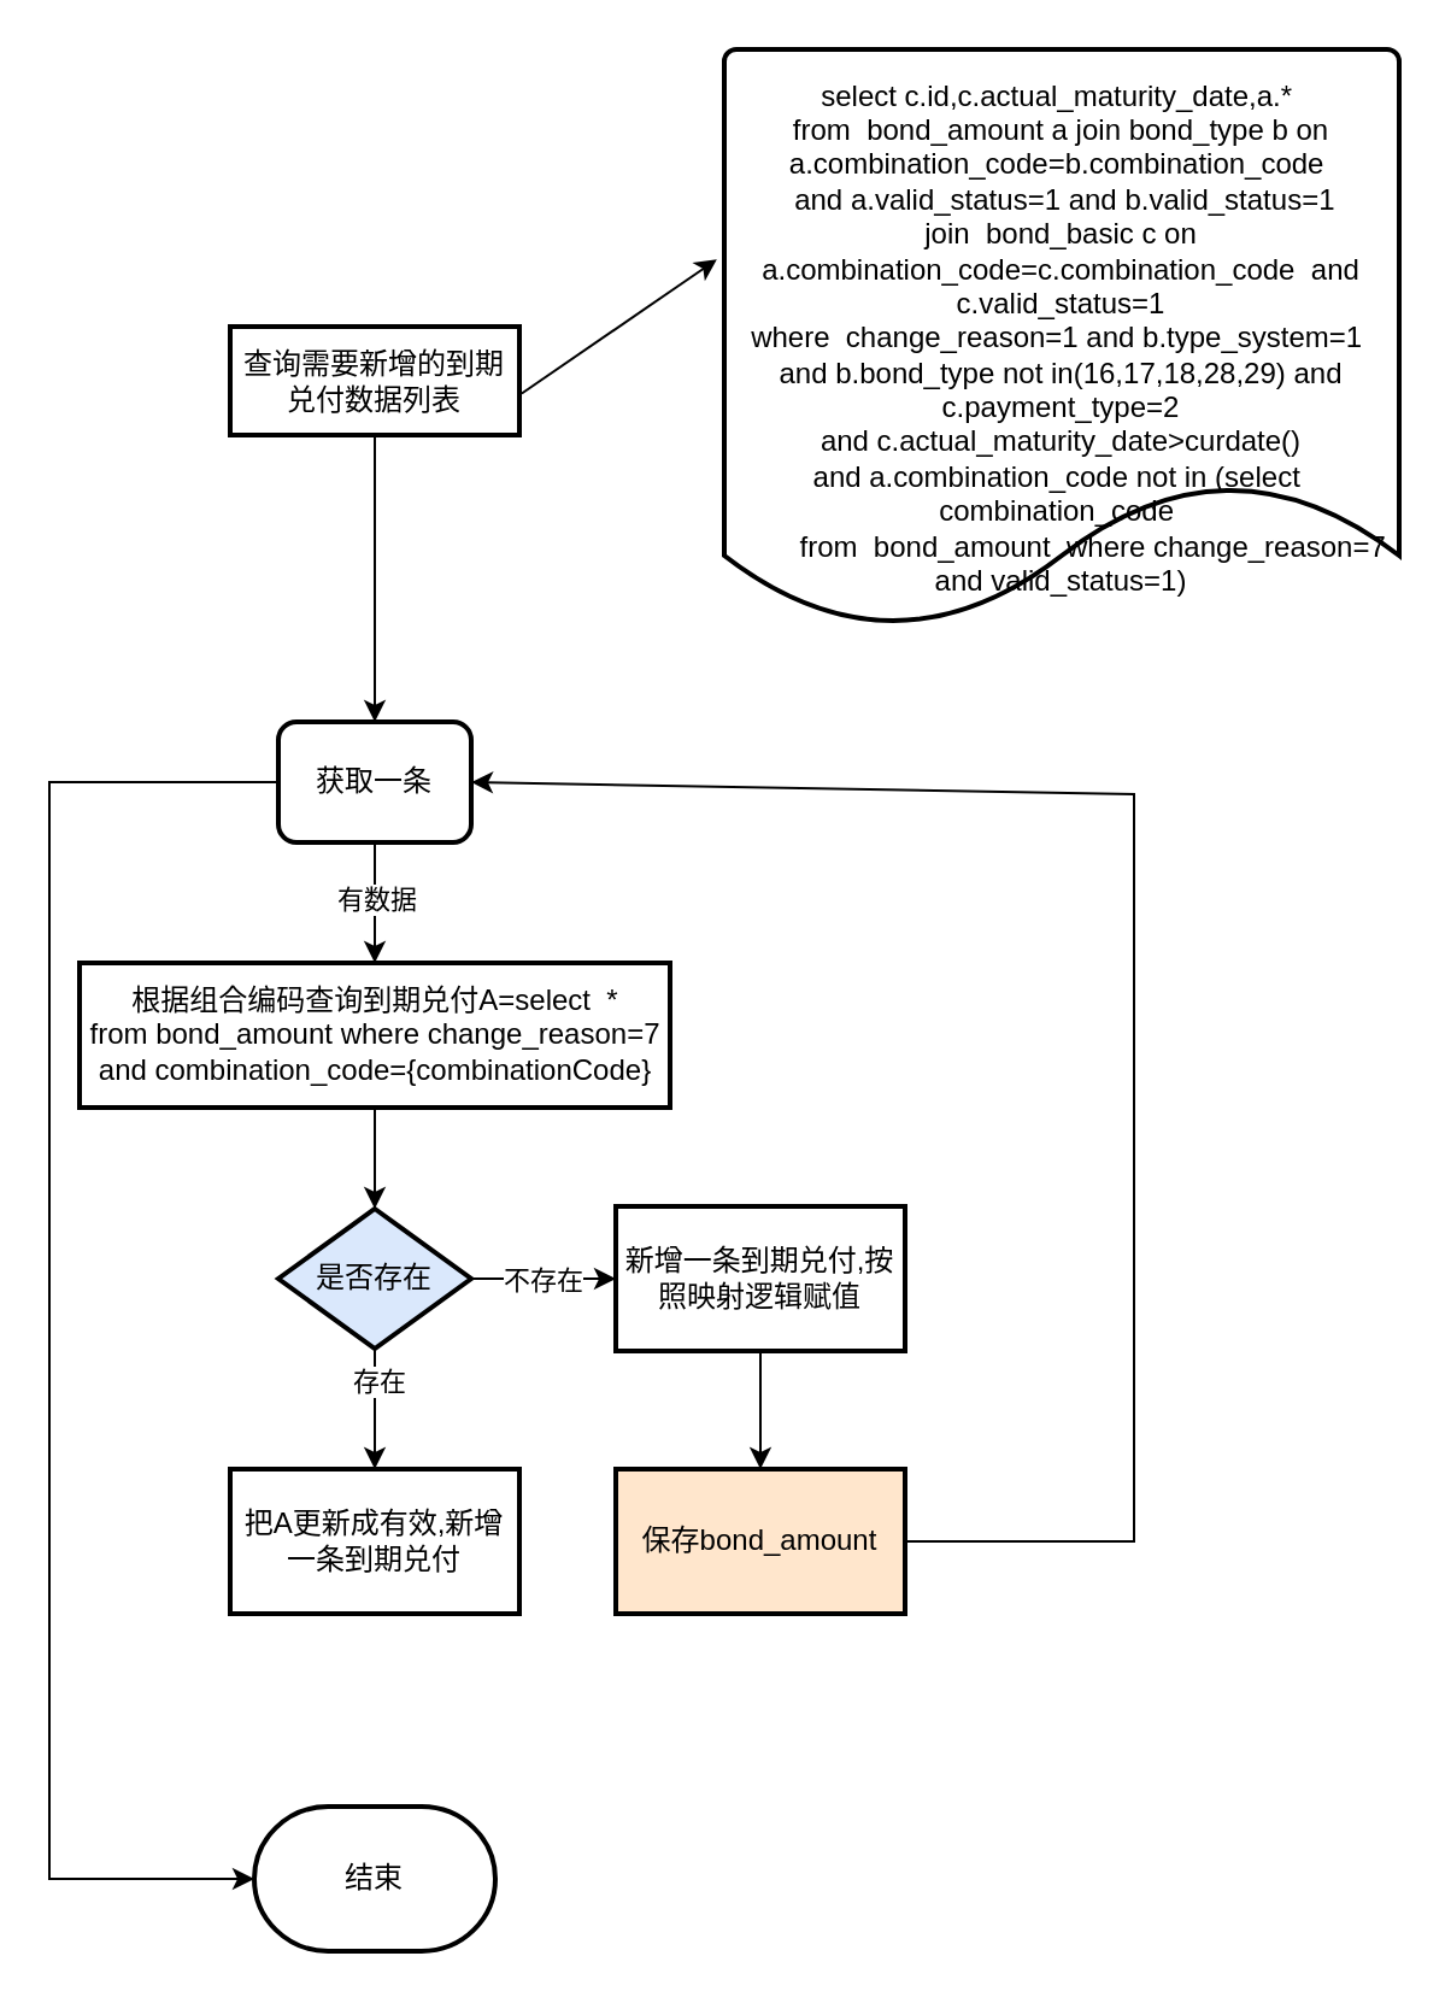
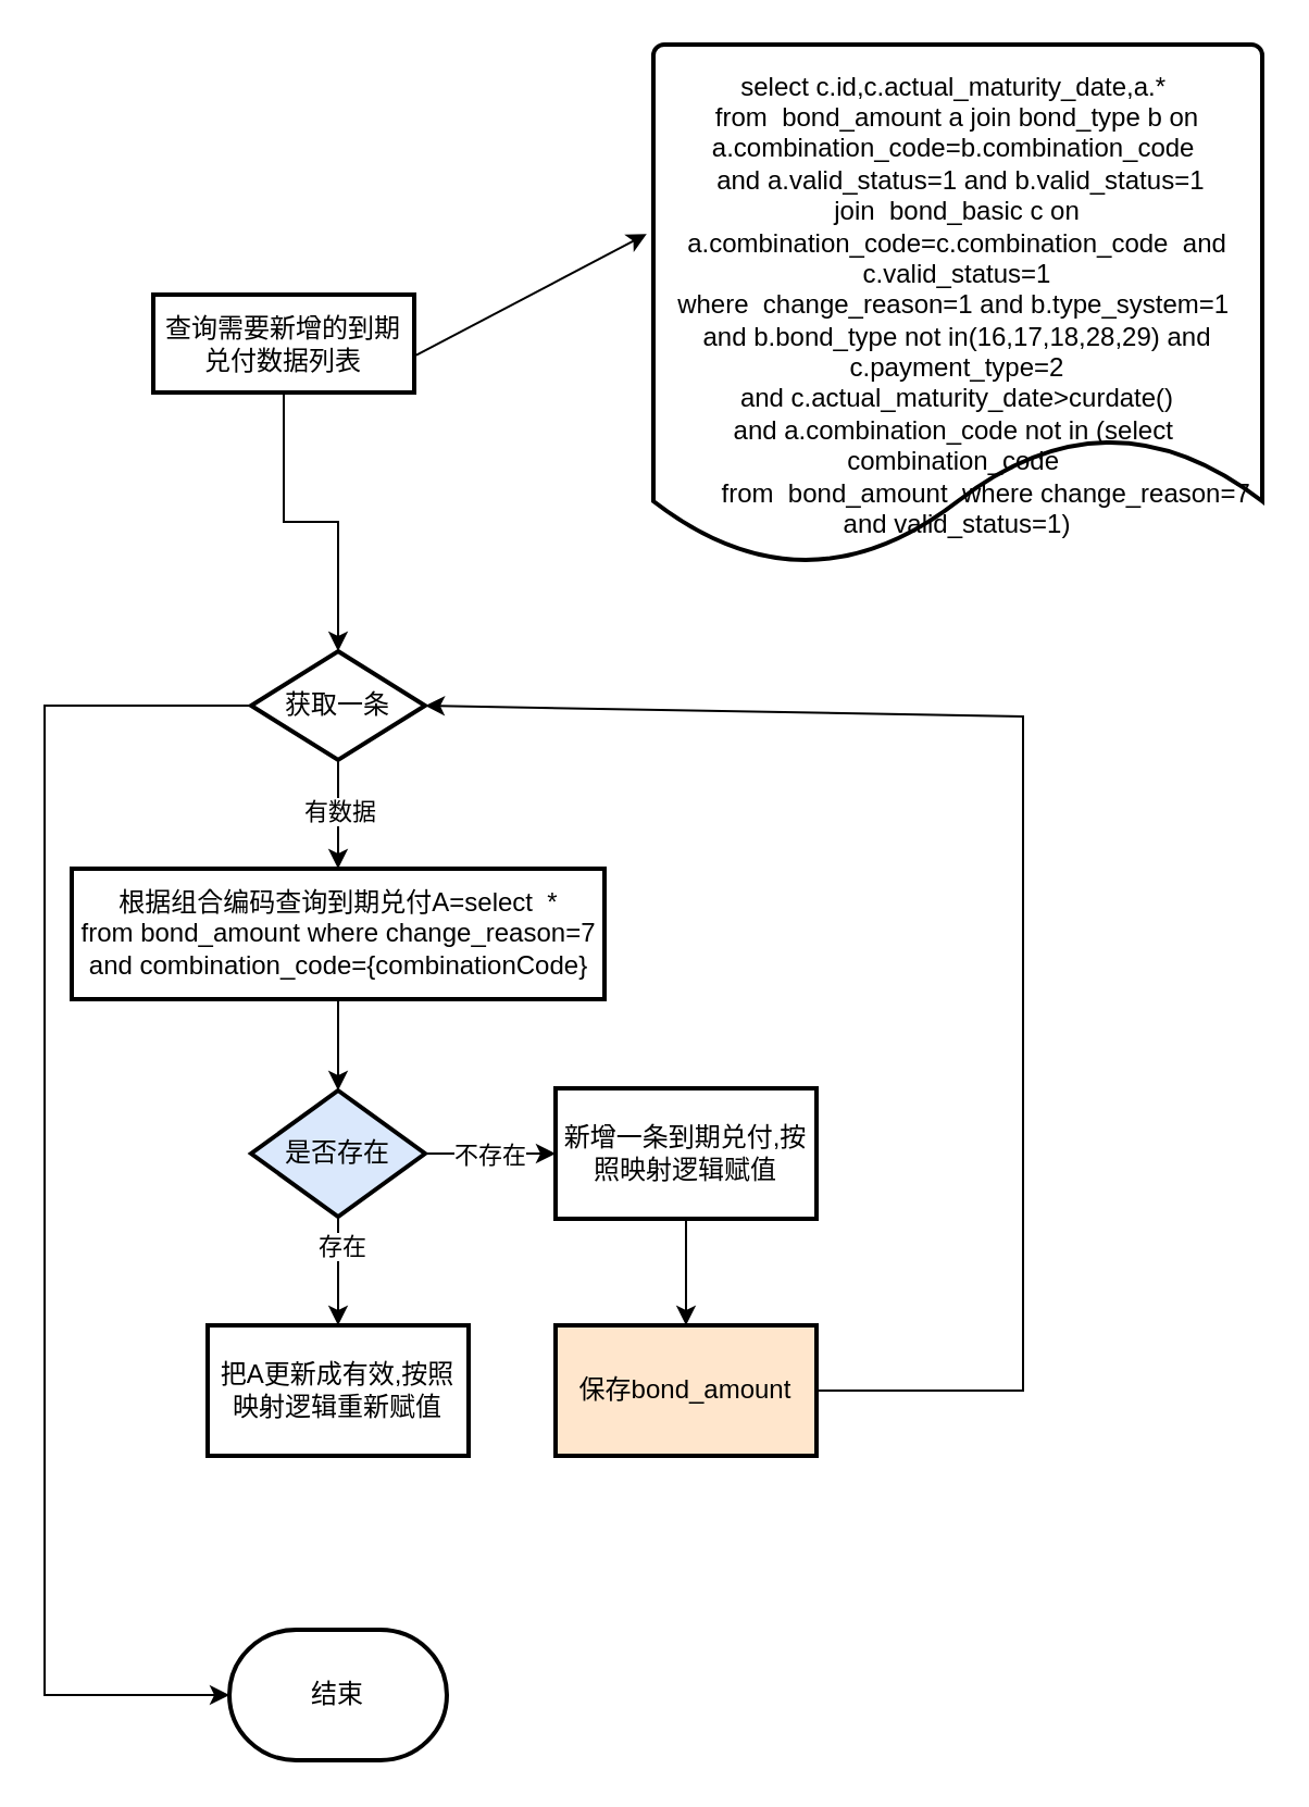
  <mxCell id="0" />
  <mxCell id="1" parent="0" />
  <mxCell id="2" value="" style="edgeStyle=orthogonalEdgeStyle;rounded=0;orthogonalLoop=1;jettySize=auto;html=1;" edge="1" parent="1" source="3" target="9"><mxGeometry relative="1" as="geometry" /></mxCell>
- <mxCell id="3" value="查询需要新增的到期兑付数据列表" style="whiteSpace=wrap;html=1;strokeWidth=2;" vertex="1" parent="1"><mxGeometry x="95" y="135" width="120" height="45" as="geometry" /></mxCell>
+ <mxCell id="3" value="查询需要新增的到期兑付数据列表" style="whiteSpace=wrap;html=1;strokeWidth=2;" vertex="1" parent="1"><mxGeometry x="70" y="135" width="120" height="45" as="geometry" /></mxCell>
  <mxCell id="4" value="&lt;div&gt;select c.id,c.actual_maturity_date,a.*&amp;nbsp;&lt;/div&gt;&lt;div&gt;from&amp;nbsp; bond_amount a join bond_type b on a.combination_code=b.combination_code&amp;nbsp;&lt;/div&gt;&lt;div&gt;&amp;nbsp;and a.valid_status=1 and b.valid_status=1&lt;/div&gt;&lt;div&gt;join&amp;nbsp; bond_basic c on a.combination_code=c.combination_code&amp;nbsp; and c.valid_status=1&lt;/div&gt;&lt;div&gt;where&amp;nbsp; change_reason=1 and b.type_system=1&amp;nbsp;&lt;/div&gt;&lt;div&gt;and b.bond_type not in(16,17,18,28,29) and c.payment_type=2&lt;/div&gt;&lt;div&gt;and c.actual_maturity_date&amp;gt;curdate()&lt;/div&gt;&lt;div&gt;and a.combination_code not in (select&amp;nbsp; combination_code&amp;nbsp;&lt;/div&gt;&lt;div&gt;&lt;span style=&quot;white-space: normal;&quot;&gt;&lt;span style=&quot;white-space:pre&quot;&gt;&#09;&lt;/span&gt;from&amp;nbsp; bond_amount&amp;nbsp; where change_reason=7 and valid_status=1)&lt;/span&gt;&lt;/div&gt;" style="strokeWidth=2;html=1;shape=mxgraph.flowchart.document2;whiteSpace=wrap;size=0.25;" vertex="1" parent="1"><mxGeometry x="300" y="20" width="280" height="240" as="geometry" /></mxCell>
  <mxCell id="5" value="" style="endArrow=classic;html=1;rounded=0;exitX=1.008;exitY=0.617;exitDx=0;exitDy=0;exitPerimeter=0;entryX=-0.011;entryY=0.363;entryDx=0;entryDy=0;entryPerimeter=0;" edge="1" parent="1" source="3" target="4"><mxGeometry width="50" height="50" relative="1" as="geometry"><mxPoint x="220" y="290" as="sourcePoint" /><mxPoint x="270" y="240" as="targetPoint" /></mxGeometry></mxCell>
  <mxCell id="6" value="" style="edgeStyle=orthogonalEdgeStyle;rounded=0;orthogonalLoop=1;jettySize=auto;html=1;" edge="1" parent="1" source="9" target="11"><mxGeometry relative="1" as="geometry" /></mxCell>
  <mxCell id="7" value="有数据" style="edgeLabel;html=1;align=center;verticalAlign=middle;resizable=0;points=[];" vertex="1" connectable="0" parent="6"><mxGeometry x="-0.093" relative="1" as="geometry"><mxPoint as="offset" /></mxGeometry></mxCell>
  <mxCell id="8" value="" style="edgeStyle=orthogonalEdgeStyle;rounded=0;orthogonalLoop=1;jettySize=auto;html=1;entryX=0;entryY=0.5;entryDx=0;entryDy=0;entryPerimeter=0;exitX=0;exitY=0.5;exitDx=0;exitDy=0;" edge="1" parent="1" source="9" target="22"><mxGeometry relative="1" as="geometry"><mxPoint x="55" y="324" as="targetPoint" /><Array as="points"><mxPoint x="20" y="324" /><mxPoint x="20" y="779" /></Array></mxGeometry></mxCell>
- <mxCell id="9" value="获取一条" style="whiteSpace=wrap;html=1;strokeWidth=2;rounded=1;" vertex="1" parent="1"><mxGeometry x="115" y="299" width="80" height="50" as="geometry" /></mxCell>
+ <mxCell id="9" value="获取一条" style="rhombus;whiteSpace=wrap;html=1;strokeWidth=2;" vertex="1" parent="1"><mxGeometry x="115" y="299" width="80" height="50" as="geometry" /></mxCell>
  <mxCell id="10" value="" style="edgeStyle=orthogonalEdgeStyle;rounded=0;orthogonalLoop=1;jettySize=auto;html=1;" edge="1" parent="1" source="11" target="16"><mxGeometry relative="1" as="geometry" /></mxCell>
  <mxCell id="11" value="&lt;div&gt;根据组合编码查询到期兑付A=select&amp;nbsp; *&lt;/div&gt;&lt;div&gt;from bond_amount where change_reason=7&lt;/div&gt;&lt;div&gt;and combination_code={combinationCode}&lt;/div&gt;" style="whiteSpace=wrap;html=1;strokeWidth=2;" vertex="1" parent="1"><mxGeometry x="32.5" y="399" width="245" height="60" as="geometry" /></mxCell>
  <mxCell id="12" value="" style="edgeStyle=orthogonalEdgeStyle;rounded=0;orthogonalLoop=1;jettySize=auto;html=1;" edge="1" parent="1" source="16" target="17"><mxGeometry relative="1" as="geometry" /></mxCell>
  <mxCell id="13" value="存在" style="edgeLabel;html=1;align=center;verticalAlign=middle;resizable=0;points=[];" vertex="1" connectable="0" parent="12"><mxGeometry x="-0.48" y="1" relative="1" as="geometry"><mxPoint as="offset" /></mxGeometry></mxCell>
  <mxCell id="14" value="" style="edgeStyle=orthogonalEdgeStyle;rounded=0;orthogonalLoop=1;jettySize=auto;html=1;" edge="1" parent="1" source="16" target="19"><mxGeometry relative="1" as="geometry" /></mxCell>
  <mxCell id="15" value="不存在" style="edgeLabel;html=1;align=center;verticalAlign=middle;resizable=0;points=[];" vertex="1" connectable="0" parent="14"><mxGeometry x="-0.033" relative="1" as="geometry"><mxPoint as="offset" /></mxGeometry></mxCell>
  <mxCell id="16" value="是否存在" style="rhombus;whiteSpace=wrap;html=1;strokeWidth=2;fillColor=#dae8fc;" vertex="1" parent="1"><mxGeometry x="115" y="501" width="80" height="58" as="geometry" /></mxCell>
- <mxCell id="17" value="把A更新成有效,新增一条到期兑付" style="whiteSpace=wrap;html=1;strokeWidth=2;" vertex="1" parent="1"><mxGeometry x="95" y="609" width="120" height="60" as="geometry" /></mxCell>
+ <mxCell id="17" value="把A更新成有效,按照映射逻辑重新赋值" style="whiteSpace=wrap;html=1;strokeWidth=2;" vertex="1" parent="1"><mxGeometry x="95" y="609" width="120" height="60" as="geometry" /></mxCell>
  <mxCell id="18" value="" style="edgeStyle=orthogonalEdgeStyle;rounded=0;orthogonalLoop=1;jettySize=auto;html=1;" edge="1" parent="1" source="19" target="20"><mxGeometry relative="1" as="geometry" /></mxCell>
  <mxCell id="19" value="新增一条到期兑付,按照映射逻辑赋值" style="whiteSpace=wrap;html=1;strokeWidth=2;" vertex="1" parent="1"><mxGeometry x="255" y="500" width="120" height="60" as="geometry" /></mxCell>
  <mxCell id="20" value="保存bond_amount" style="whiteSpace=wrap;html=1;strokeWidth=2;fillColor=#ffe6cc;" vertex="1" parent="1"><mxGeometry x="255" y="609" width="120" height="60" as="geometry" /></mxCell>
  <mxCell id="21" value="" style="endArrow=classic;html=1;rounded=0;entryX=1;entryY=0.5;entryDx=0;entryDy=0;" edge="1" parent="1" target="9"><mxGeometry width="50" height="50" relative="1" as="geometry"><mxPoint x="375" y="639" as="sourcePoint" /><mxPoint x="460" y="619" as="targetPoint" /><Array as="points"><mxPoint x="470" y="639" /><mxPoint x="470" y="329" /></Array></mxGeometry></mxCell>
  <mxCell id="22" value="结束" style="strokeWidth=2;html=1;shape=mxgraph.flowchart.terminator;whiteSpace=wrap;" vertex="1" parent="1"><mxGeometry x="105" y="749" width="100" height="60" as="geometry" /></mxCell>
